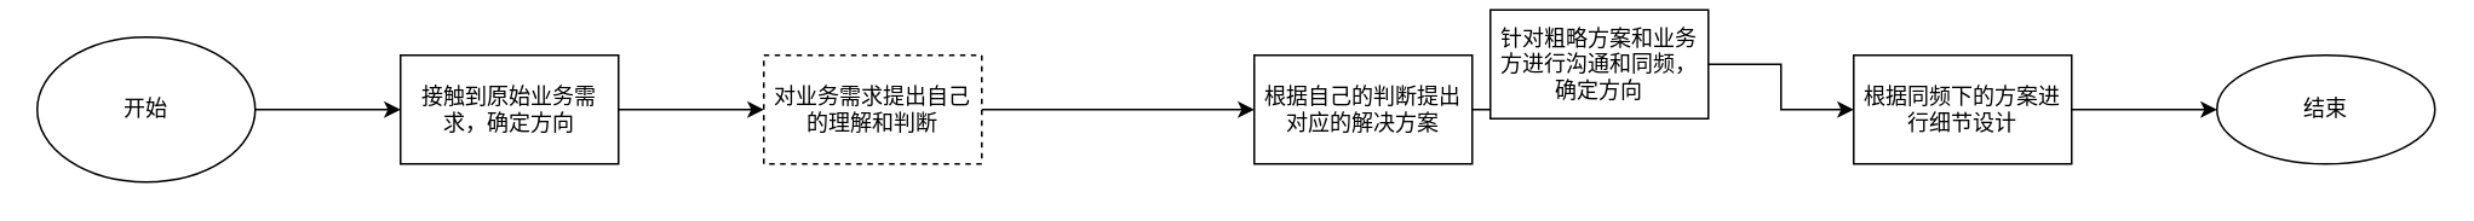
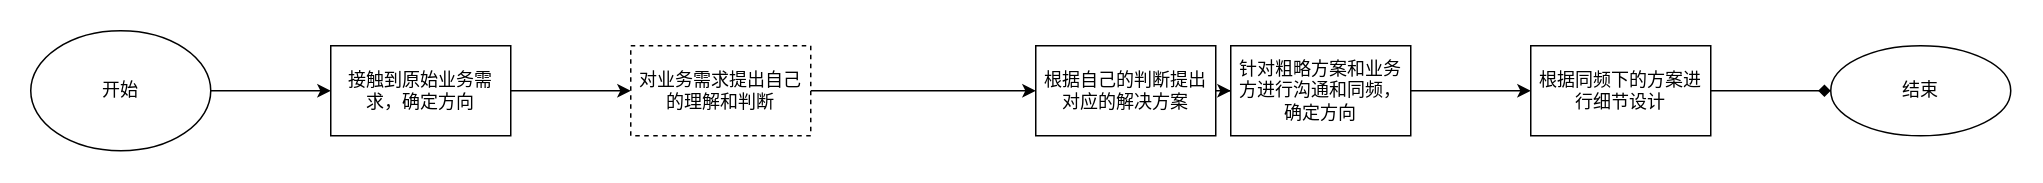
  <mxCell id="0" />
  <mxCell id="1" parent="0" />
  <mxCell id="2" value="" style="edgeStyle=orthogonalEdgeStyle;rounded=0;orthogonalLoop=1;jettySize=auto;html=1;" edge="1" parent="1" source="3" target="5"><mxGeometry relative="1" as="geometry" /></mxCell>
  <mxCell id="3" value="开始" style="ellipse;whiteSpace=wrap;html=1;" vertex="1" parent="1"><mxGeometry x="20" y="20" width="120" height="80" as="geometry" /></mxCell>
  <mxCell id="4" value="" style="edgeStyle=orthogonalEdgeStyle;rounded=0;orthogonalLoop=1;jettySize=auto;html=1;" edge="1" parent="1" source="5" target="7"><mxGeometry relative="1" as="geometry" /></mxCell>
  <mxCell id="5" value="接触到原始业务需求，确定方向" style="whiteSpace=wrap;html=1;" vertex="1" parent="1"><mxGeometry x="220" y="30" width="120" height="60" as="geometry" /></mxCell>
  <mxCell id="6" value="" style="edgeStyle=orthogonalEdgeStyle;rounded=0;orthogonalLoop=1;jettySize=auto;html=1;" edge="1" parent="1" source="7" target="9"><mxGeometry relative="1" as="geometry" /></mxCell>
  <mxCell id="7" value="对业务需求提出自己的理解和判断" style="whiteSpace=wrap;html=1;dashed=1;" vertex="1" parent="1"><mxGeometry x="420" y="30" width="120" height="60" as="geometry" /></mxCell>
  <mxCell id="8" value="" style="edgeStyle=orthogonalEdgeStyle;rounded=0;orthogonalLoop=1;jettySize=auto;html=1;" edge="1" parent="1" source="9" target="11"><mxGeometry relative="1" as="geometry" /></mxCell>
  <mxCell id="9" value="根据自己的判断提出对应的解决方案" style="whiteSpace=wrap;html=1;" vertex="1" parent="1"><mxGeometry x="690" y="30" width="120" height="60" as="geometry" /></mxCell>
  <mxCell id="10" value="" style="edgeStyle=orthogonalEdgeStyle;rounded=0;orthogonalLoop=1;jettySize=auto;html=1;" edge="1" parent="1" source="11" target="13"><mxGeometry relative="1" as="geometry" /></mxCell>
- <mxCell id="11" value="针对粗略方案和业务方进行沟通和同频，确定方向" style="whiteSpace=wrap;html=1;" vertex="1" parent="1"><mxGeometry x="820" y="5" width="120" height="60" as="geometry" /></mxCell>
- <mxCell id="12" value="" style="edgeStyle=orthogonalEdgeStyle;rounded=0;orthogonalLoop=1;jettySize=auto;html=1;" edge="1" parent="1" source="13" target="14"><mxGeometry relative="1" as="geometry" /></mxCell>
+ <mxCell id="11" value="针对粗略方案和业务方进行沟通和同频，确定方向" style="whiteSpace=wrap;html=1;" vertex="1" parent="1"><mxGeometry x="820" y="30" width="120" height="60" as="geometry" /></mxCell>
+ <mxCell id="12" value="" style="edgeStyle=orthogonalEdgeStyle;rounded=0;orthogonalLoop=1;jettySize=auto;html=1;endArrow=diamond;" edge="1" parent="1" source="13" target="14"><mxGeometry relative="1" as="geometry" /></mxCell>
  <mxCell id="13" value="根据同频下的方案进行细节设计" style="whiteSpace=wrap;html=1;" vertex="1" parent="1"><mxGeometry x="1020" y="30" width="120" height="60" as="geometry" /></mxCell>
  <mxCell id="14" value="结束" style="ellipse;whiteSpace=wrap;html=1;" vertex="1" parent="1"><mxGeometry x="1220" y="30" width="120" height="60" as="geometry" /></mxCell>
